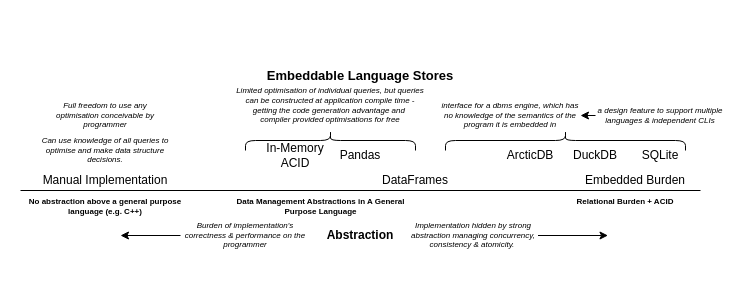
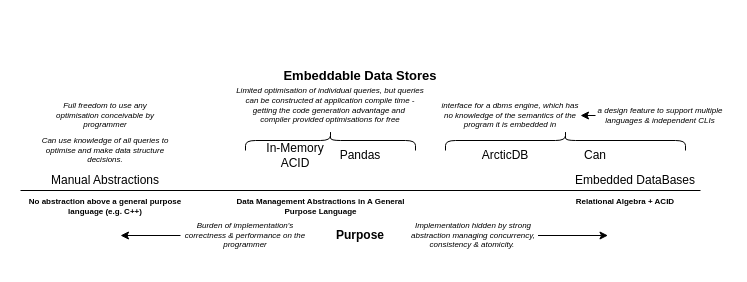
  <mxCell id="0" />
  <mxCell id="1" parent="0" />
- <mxCell id="2" value="Abstraction" style="text;html=1;strokeColor=none;fillColor=none;align=center;verticalAlign=middle;whiteSpace=wrap;rounded=0;fontStyle=1" parent="1" vertex="1"><mxGeometry x="20" y="220" width="680" height="30" as="geometry" /></mxCell>
+ <mxCell id="2" value="Purpose" style="text;html=1;strokeColor=none;fillColor=none;align=center;verticalAlign=middle;whiteSpace=wrap;rounded=0;fontStyle=1" parent="1" vertex="1"><mxGeometry x="20" y="220" width="680" height="30" as="geometry" /></mxCell>
  <mxCell id="3" value="" style="endArrow=none;html=1;exitX=0;exitY=0;exitDx=0;exitDy=0;" parent="1" source="5" edge="1"><mxGeometry width="50" height="50" relative="1" as="geometry"><mxPoint x="-60" y="190" as="sourcePoint" /><mxPoint x="700" y="190" as="targetPoint" /></mxGeometry></mxCell>
- <mxCell id="4" value="Relational Burden + ACID" style="text;html=1;strokeColor=none;fillColor=none;align=center;verticalAlign=top;whiteSpace=wrap;rounded=0;fontSize=8;fontStyle=1" parent="1" vertex="1"><mxGeometry x="550" y="190" width="150" height="30" as="geometry" /></mxCell>
+ <mxCell id="4" value="Relational Algebra + ACID" style="text;html=1;strokeColor=none;fillColor=none;align=center;verticalAlign=top;whiteSpace=wrap;rounded=0;fontSize=8;fontStyle=1" parent="1" vertex="1"><mxGeometry x="550" y="190" width="150" height="30" as="geometry" /></mxCell>
  <mxCell id="5" value="No abstraction above a general purpose language (e.g. C++)" style="text;html=1;strokeColor=none;fillColor=none;align=center;verticalAlign=top;whiteSpace=wrap;rounded=0;fontSize=8;fontStyle=1" parent="1" vertex="1"><mxGeometry x="20" y="190" width="170" height="30" as="geometry" /></mxCell>
  <mxCell id="6" value="Data Management Abstractions in A General Purpose Language" style="text;html=1;strokeColor=none;fillColor=none;align=center;verticalAlign=top;whiteSpace=wrap;rounded=0;fontSize=8;fontStyle=1" parent="1" vertex="1"><mxGeometry x="232.5" y="190" width="175" height="30" as="geometry" /></mxCell>
- <mxCell id="7" value="Manual Implementation" style="text;html=1;strokeColor=none;fillColor=none;align=center;verticalAlign=middle;whiteSpace=wrap;rounded=0;" parent="1" vertex="1"><mxGeometry x="35" y="170" width="140" height="20" as="geometry" /></mxCell>
- <mxCell id="8" value="DataFrames" style="text;html=1;strokeColor=none;fillColor=none;align=center;verticalAlign=middle;whiteSpace=wrap;rounded=0;" parent="1" vertex="1"><mxGeometry x="380" y="170" width="70" height="20" as="geometry" /></mxCell>
+ <mxCell id="7" value="Manual Abstractions" style="text;html=1;strokeColor=none;fillColor=none;align=center;verticalAlign=middle;whiteSpace=wrap;rounded=0;" parent="1" vertex="1"><mxGeometry x="35" y="170" width="140" height="20" as="geometry" /></mxCell>
  <mxCell id="9" value="In-Memory ACID" style="text;html=1;strokeColor=none;fillColor=none;align=center;verticalAlign=middle;whiteSpace=wrap;rounded=0;" parent="1" vertex="1"><mxGeometry x="260" y="140" width="70" height="30" as="geometry" /></mxCell>
- <mxCell id="10" value="Embedded Burden" style="text;html=1;strokeColor=none;fillColor=none;align=center;verticalAlign=middle;whiteSpace=wrap;rounded=0;" parent="1" vertex="1"><mxGeometry x="570" y="170" width="130" height="20" as="geometry" /></mxCell>
+ <mxCell id="10" value="Embedded DataBases" style="text;html=1;strokeColor=none;fillColor=none;align=center;verticalAlign=middle;whiteSpace=wrap;rounded=0;" parent="1" vertex="1"><mxGeometry x="570" y="170" width="130" height="20" as="geometry" /></mxCell>
  <mxCell id="11" style="edgeStyle=none;html=1;exitX=0;exitY=0.5;exitDx=0;exitDy=0;fontSize=8;" parent="1" source="12" edge="1"><mxGeometry relative="1" as="geometry"><mxPoint x="120" y="235" as="targetPoint" /></mxGeometry></mxCell>
  <mxCell id="12" value="Burden of implementation's correctness &amp;amp; performance on the programmer" style="text;html=1;strokeColor=none;fillColor=none;align=center;verticalAlign=middle;whiteSpace=wrap;rounded=0;fontSize=8;fontStyle=2" parent="1" vertex="1"><mxGeometry x="180" y="220" width="130" height="30" as="geometry" /></mxCell>
  <mxCell id="13" style="edgeStyle=none;html=1;exitX=1;exitY=0.5;exitDx=0;exitDy=0;fontSize=8;" parent="1" source="14" edge="1"><mxGeometry relative="1" as="geometry"><mxPoint x="607.5" y="235" as="targetPoint" /></mxGeometry></mxCell>
  <mxCell id="14" value="Implementation hidden by strong abstraction managing concurrency, consistency &amp;amp; atomicity.&amp;nbsp;" style="text;html=1;strokeColor=none;fillColor=none;align=center;verticalAlign=middle;whiteSpace=wrap;rounded=0;fontSize=8;fontStyle=2" parent="1" vertex="1"><mxGeometry x="407.5" y="220" width="130" height="30" as="geometry" /></mxCell>
- <mxCell id="15" value="DuckDB" style="text;html=1;strokeColor=none;fillColor=none;align=center;verticalAlign=middle;whiteSpace=wrap;rounded=0;" parent="1" vertex="1"><mxGeometry x="570" y="145" width="50" height="20" as="geometry" /></mxCell>
- <mxCell id="16" value="SQLite" style="text;html=1;strokeColor=none;fillColor=none;align=center;verticalAlign=middle;whiteSpace=wrap;rounded=0;" parent="1" vertex="1"><mxGeometry x="635" y="145" width="50" height="20" as="geometry" /></mxCell>
+ <mxCell id="15" value="Can" style="text;html=1;strokeColor=none;fillColor=none;align=center;verticalAlign=middle;whiteSpace=wrap;rounded=0;" parent="1" vertex="1"><mxGeometry x="570" y="145" width="50" height="20" as="geometry" /></mxCell>
  <mxCell id="17" value="Full freedom to use any optimisation conceivable by programmer" style="text;html=1;strokeColor=none;fillColor=none;align=center;verticalAlign=middle;whiteSpace=wrap;rounded=0;fontSize=8;fontStyle=2" parent="1" vertex="1"><mxGeometry x="40" y="100" width="130" height="30" as="geometry" /></mxCell>
  <mxCell id="18" value="Pandas" style="text;html=1;strokeColor=none;fillColor=none;align=center;verticalAlign=middle;whiteSpace=wrap;rounded=0;" parent="1" vertex="1"><mxGeometry x="335" y="145" width="50" height="20" as="geometry" /></mxCell>
  <mxCell id="19" value="Limited optimisation of individual queries, but queries can be constructed at application compile time - getting the code generation advantage and&amp;nbsp;&lt;br&gt;compiler provided optimisations for free" style="text;html=1;strokeColor=none;fillColor=none;align=center;verticalAlign=middle;whiteSpace=wrap;rounded=0;fontSize=8;fontStyle=2" vertex="1" parent="1"><mxGeometry x="235" y="90" width="190" height="30" as="geometry" /></mxCell>
  <mxCell id="20" value="interface for a dbms engine, which has no knowledge of the semantics of the program it is embedded in" style="text;html=1;strokeColor=none;fillColor=none;align=center;verticalAlign=middle;whiteSpace=wrap;rounded=0;fontSize=8;fontStyle=2" vertex="1" parent="1"><mxGeometry x="440" y="100" width="140" height="30" as="geometry" /></mxCell>
  <mxCell id="21" style="edgeStyle=none;html=1;exitX=0;exitY=0.5;exitDx=0;exitDy=0;entryX=1;entryY=0.5;entryDx=0;entryDy=0;fontSize=8;" edge="1" parent="1" source="22" target="20"><mxGeometry relative="1" as="geometry" /></mxCell>
  <mxCell id="22" value="a design feature to support multiple languages &amp;amp; independent CLIs" style="text;html=1;strokeColor=none;fillColor=none;align=center;verticalAlign=middle;whiteSpace=wrap;rounded=0;fontSize=8;fontStyle=2" vertex="1" parent="1"><mxGeometry x="595" y="100" width="130" height="30" as="geometry" /></mxCell>
  <mxCell id="23" value="" style="shape=curlyBracket;whiteSpace=wrap;html=1;rounded=1;flipH=1;labelPosition=right;verticalLabelPosition=middle;align=left;verticalAlign=middle;fontSize=8;rotation=-90;" vertex="1" parent="1"><mxGeometry x="555" y="20" width="20" height="240" as="geometry" /></mxCell>
  <mxCell id="24" value="" style="shape=curlyBracket;whiteSpace=wrap;html=1;rounded=1;flipH=1;labelPosition=right;verticalLabelPosition=middle;align=left;verticalAlign=middle;fontSize=8;rotation=-90;" vertex="1" parent="1"><mxGeometry x="320" y="55" width="20" height="170" as="geometry" /></mxCell>
- <mxCell id="25" value="Embeddable Language Stores" style="text;html=1;strokeColor=none;fillColor=none;align=center;verticalAlign=middle;whiteSpace=wrap;rounded=0;fontSize=13;fontStyle=1" vertex="1" parent="1"><mxGeometry x="20" y="60" width="680" height="30" as="geometry" /></mxCell>
+ <mxCell id="25" value="Embeddable Data Stores" style="text;html=1;strokeColor=none;fillColor=none;align=center;verticalAlign=middle;whiteSpace=wrap;rounded=0;fontSize=13;fontStyle=1" vertex="1" parent="1"><mxGeometry x="20" y="60" width="680" height="30" as="geometry" /></mxCell>
  <mxCell id="26" value="Can use knowledge of all queries to optimise and make data structure decisions." style="text;html=1;strokeColor=none;fillColor=none;align=center;verticalAlign=middle;whiteSpace=wrap;rounded=0;fontSize=8;fontStyle=2" vertex="1" parent="1"><mxGeometry x="40" y="135" width="130" height="30" as="geometry" /></mxCell>
- <mxCell id="27" value="ArcticDB" style="text;html=1;strokeColor=none;fillColor=none;align=center;verticalAlign=middle;whiteSpace=wrap;rounded=0;" vertex="1" parent="1"><mxGeometry x="505" y="145" width="50" height="20" as="geometry" /></mxCell>
+ <mxCell id="27" value="ArcticDB" style="text;html=1;strokeColor=none;fillColor=none;align=center;verticalAlign=middle;whiteSpace=wrap;rounded=0;" vertex="1" parent="1"><mxGeometry x="480" y="145" width="50" height="20" as="geometry" /></mxCell>
